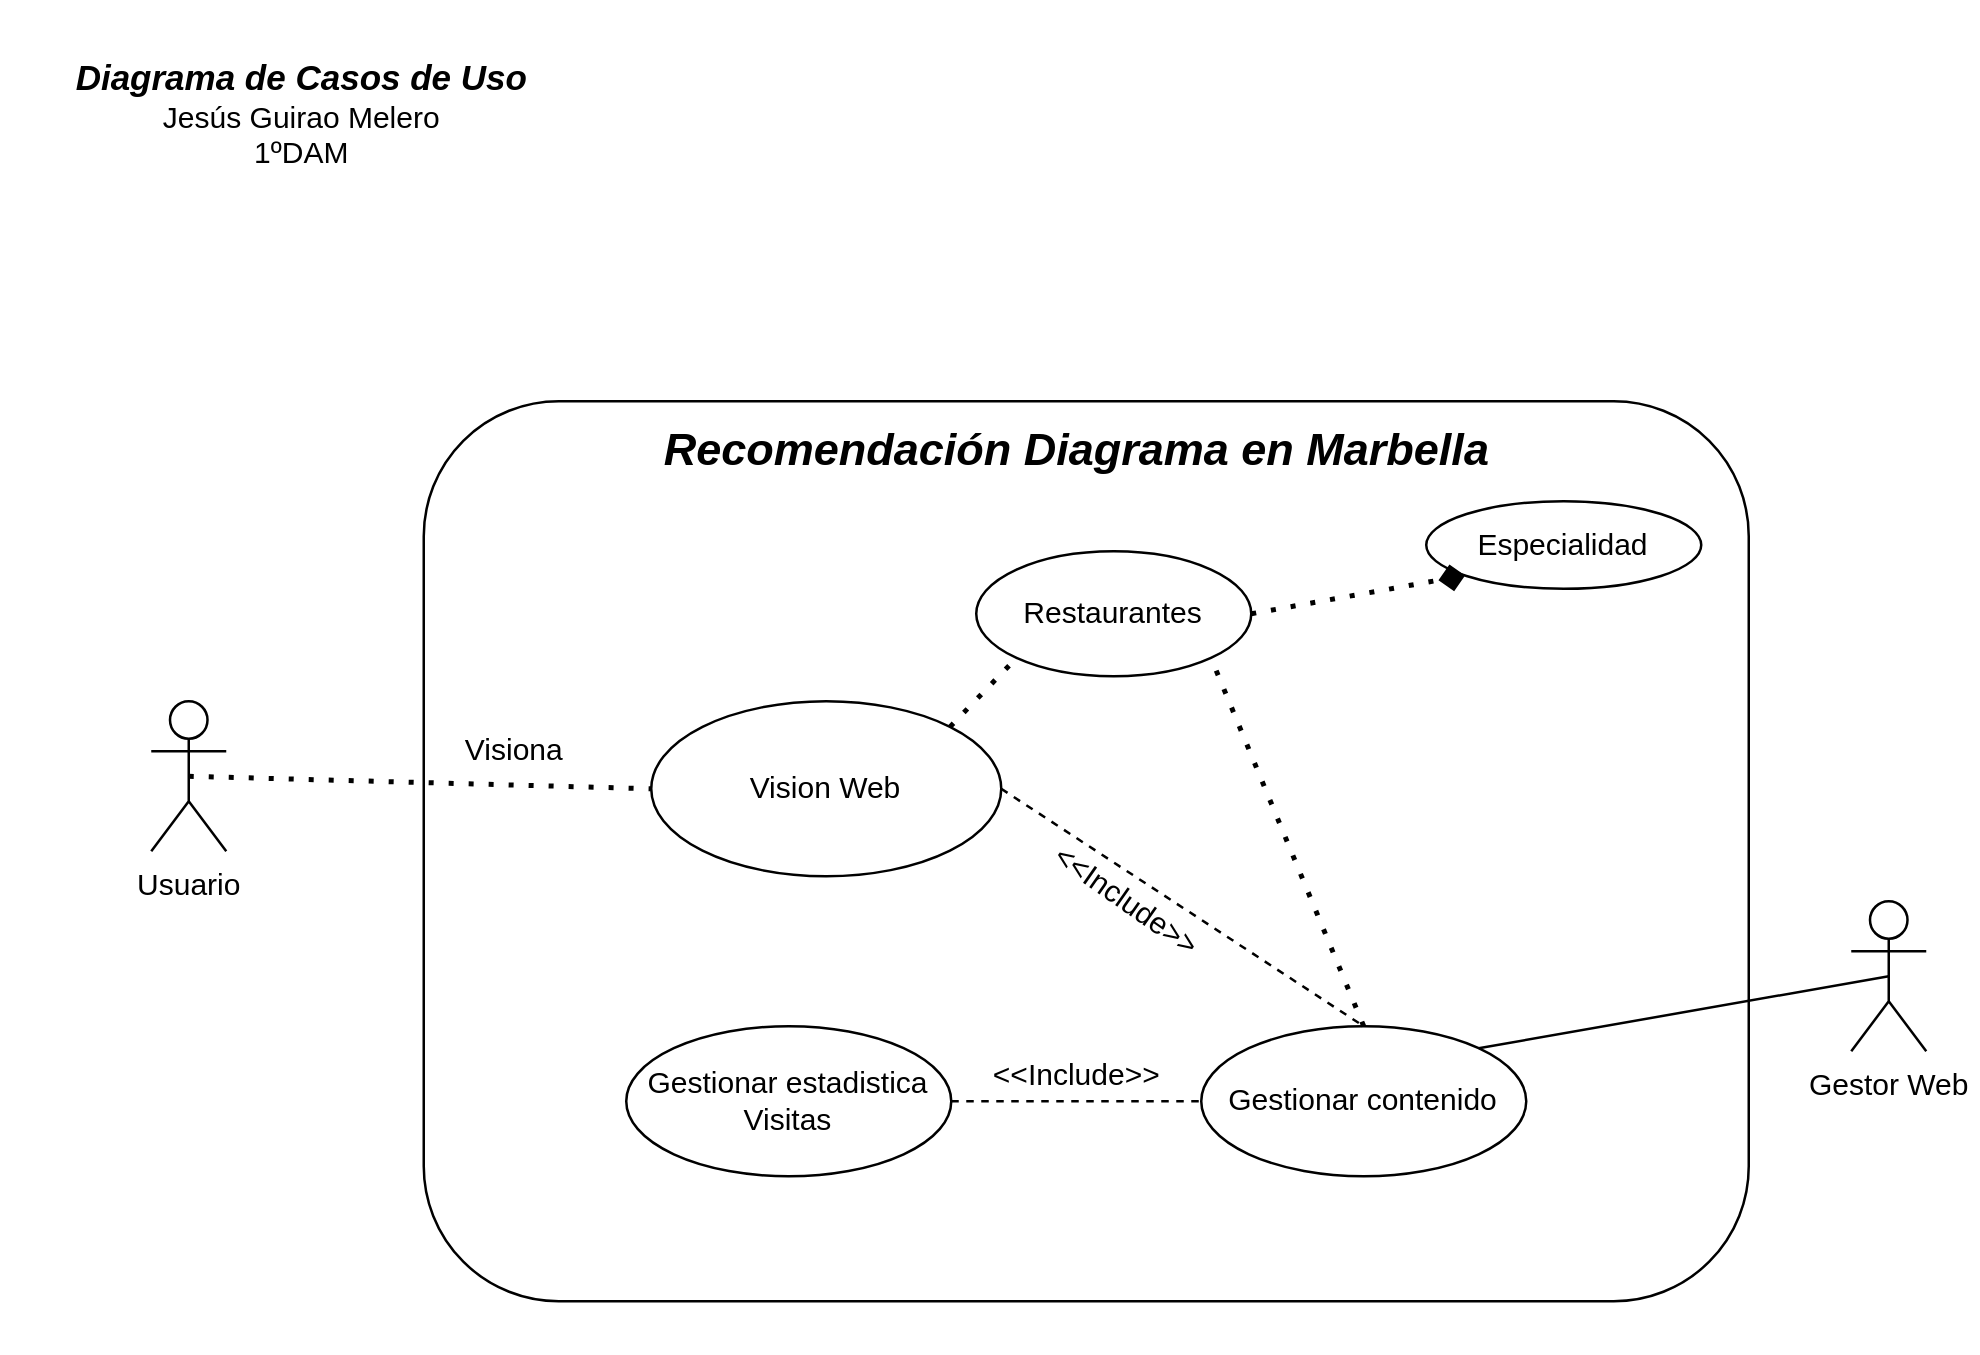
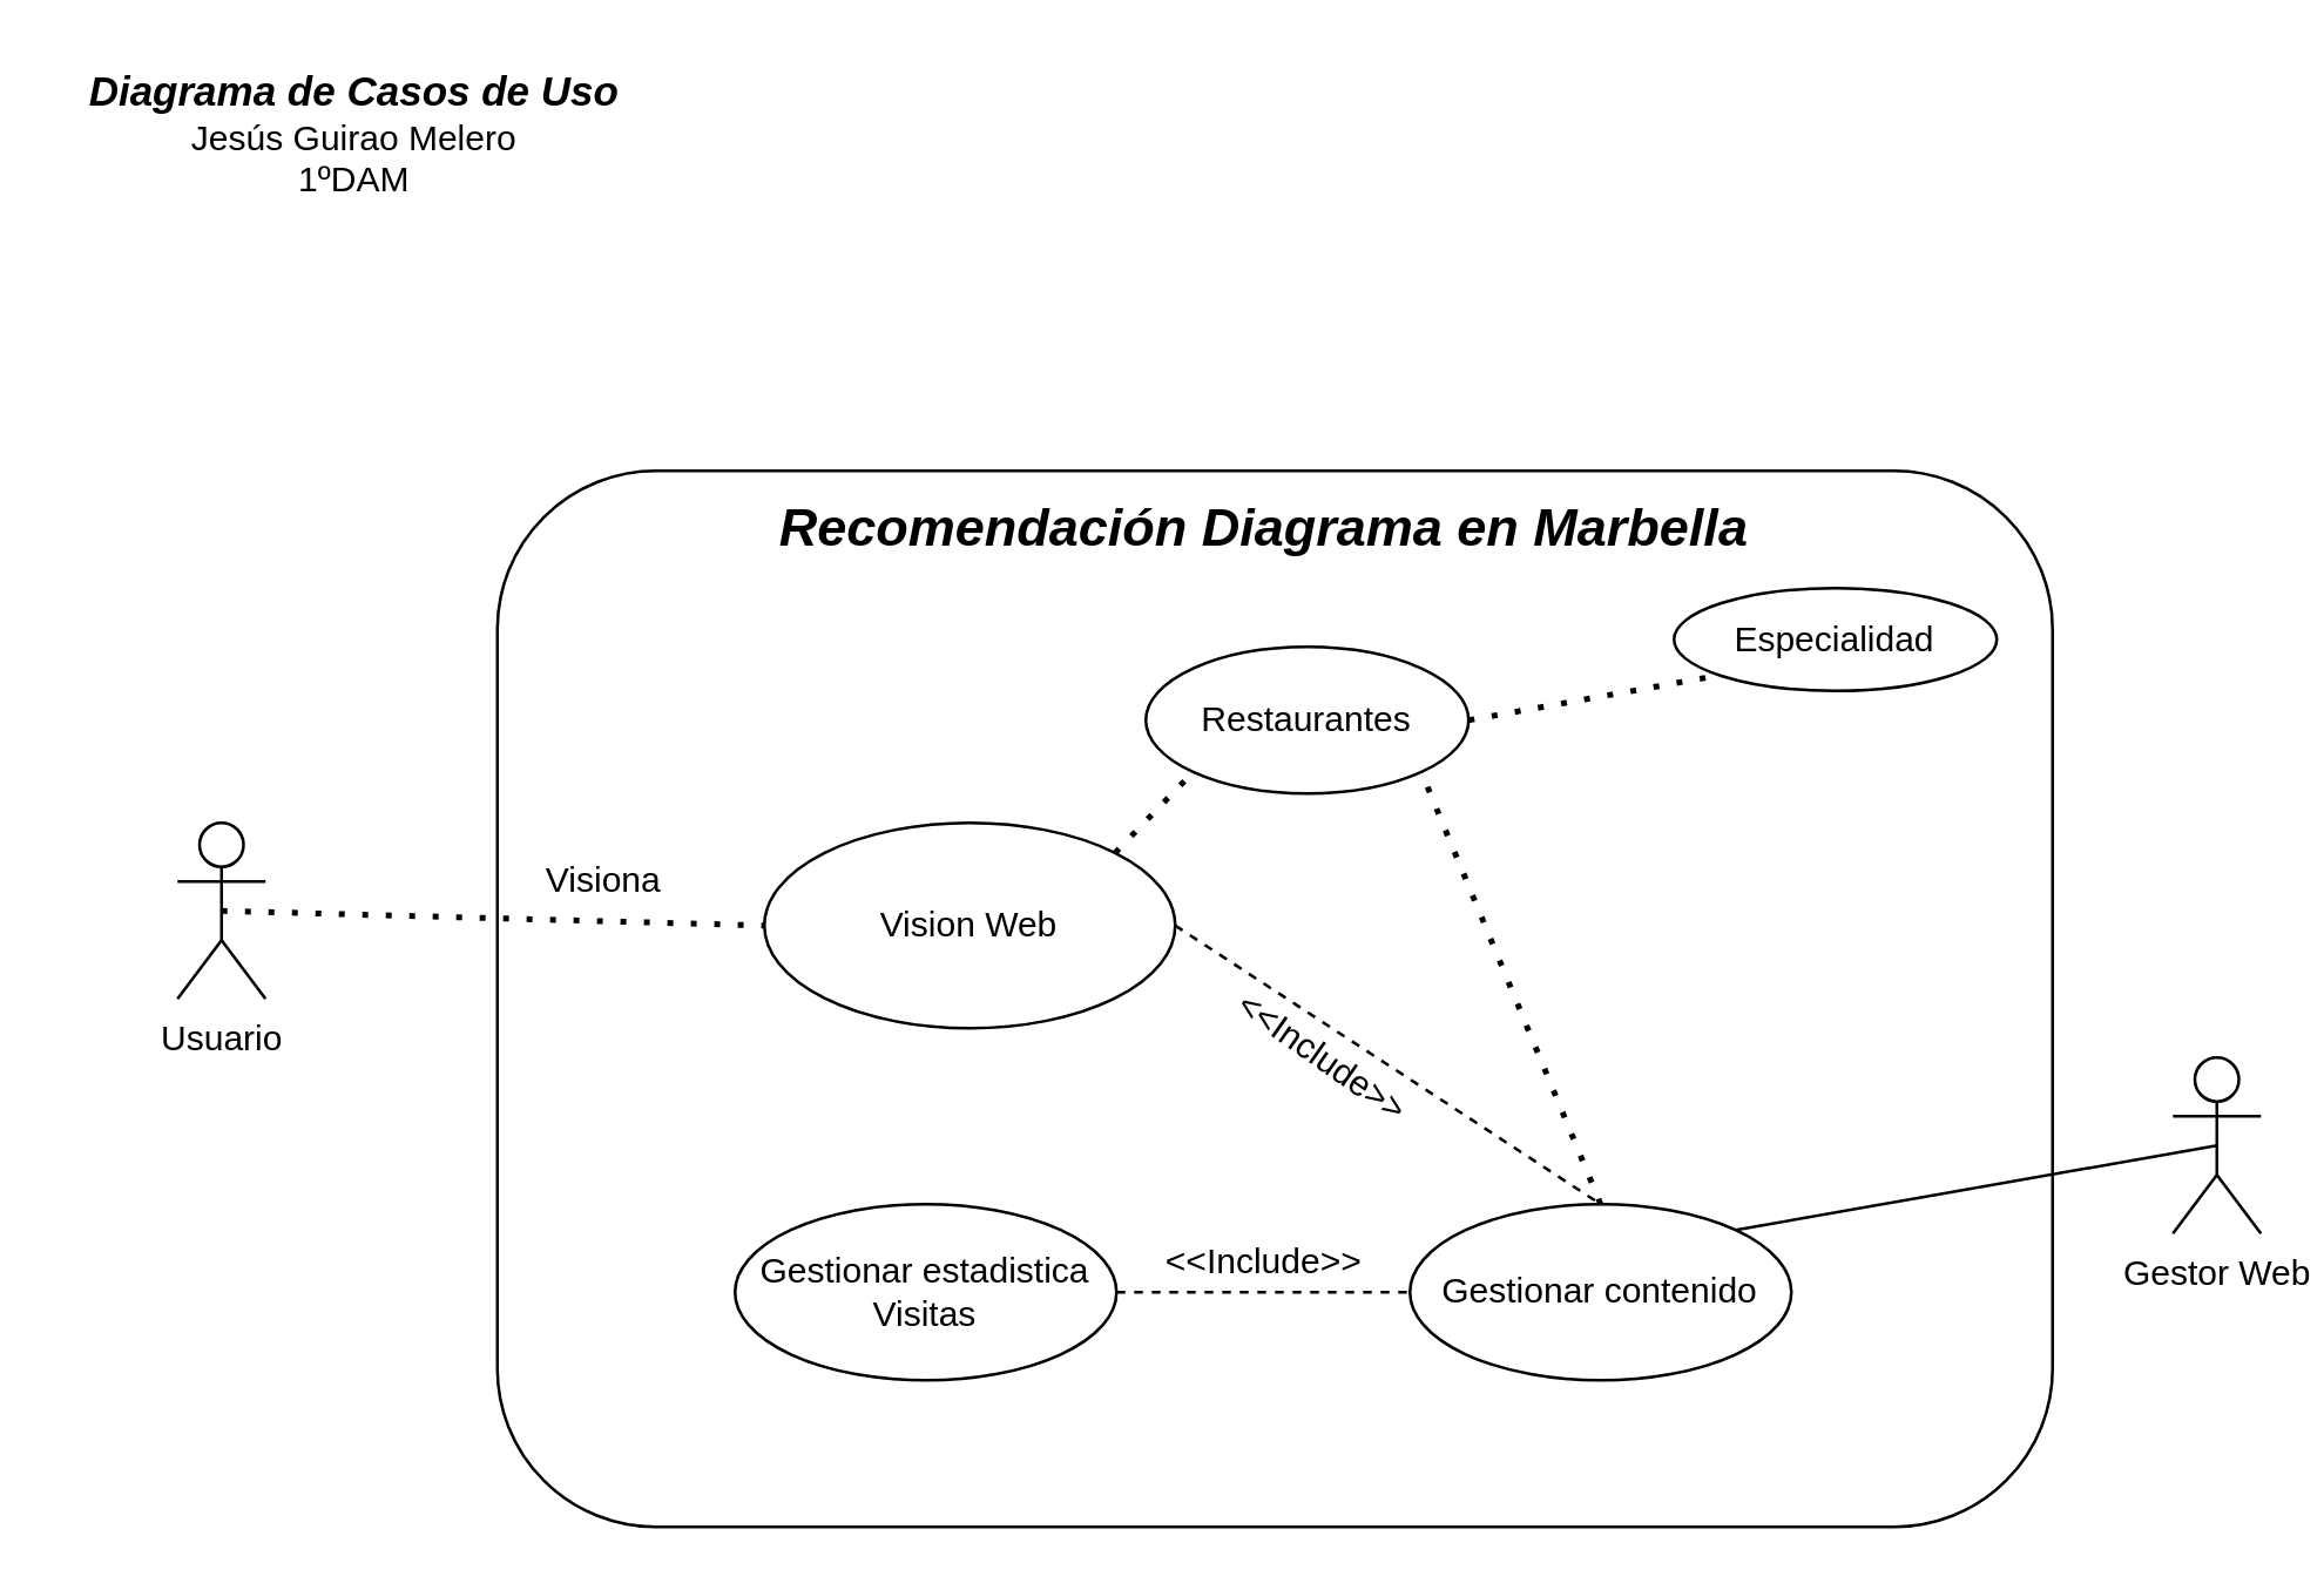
  <mxCell id="0" />
  <mxCell id="1" parent="0" />
  <mxCell id="2" value="" style="rounded=1;whiteSpace=wrap;html=1;fillColor=none;" vertex="1" parent="1"><mxGeometry x="169" y="160" width="530" height="360" as="geometry" /></mxCell>
  <mxCell id="3" value="Usuario" style="shape=umlActor;html=1;verticalLabelPosition=bottom;verticalAlign=top;align=center;fillColor=none;" vertex="1" parent="1"><mxGeometry x="60" y="280" width="30" height="60" as="geometry" /></mxCell>
  <mxCell id="4" value="Gestor Web" style="shape=umlActor;html=1;verticalLabelPosition=bottom;verticalAlign=top;align=center;fillColor=none;" vertex="1" parent="1"><mxGeometry x="740" y="360" width="30" height="60" as="geometry" /></mxCell>
  <mxCell id="5" value="Gestionar contenido" style="ellipse;whiteSpace=wrap;html=1;fillColor=none;" vertex="1" parent="1"><mxGeometry x="480" y="410" width="130" height="60" as="geometry" /></mxCell>
  <mxCell id="6" value="" style="endArrow=none;html=1;strokeWidth=1;exitX=1;exitY=0;exitDx=0;exitDy=0;entryX=0.5;entryY=0.5;entryDx=0;entryDy=0;entryPerimeter=0;" edge="1" parent="1" source="5" target="4"><mxGeometry width="50" height="50" relative="1" as="geometry"><mxPoint x="590" y="400" as="sourcePoint" /><mxPoint x="640" y="350" as="targetPoint" /></mxGeometry></mxCell>
  <mxCell id="7" value="Gestionar estadistica&lt;br&gt;Visitas" style="ellipse;whiteSpace=wrap;html=1;fillColor=none;" vertex="1" parent="1"><mxGeometry x="250" y="410" width="130" height="60" as="geometry" /></mxCell>
  <mxCell id="8" value="" style="endArrow=none;dashed=1;html=1;exitX=1;exitY=0.5;exitDx=0;exitDy=0;entryX=0;entryY=0.5;entryDx=0;entryDy=0;" edge="1" parent="1" source="7" target="5"><mxGeometry width="50" height="50" relative="1" as="geometry"><mxPoint x="410" y="450" as="sourcePoint" /><mxPoint x="460" y="400" as="targetPoint" /></mxGeometry></mxCell>
  <mxCell id="9" value="Vision Web" style="ellipse;whiteSpace=wrap;html=1;fillColor=none;" vertex="1" parent="1"><mxGeometry x="260" y="280" width="140" height="70" as="geometry" /></mxCell>
  <mxCell id="10" value="" style="endArrow=none;dashed=1;html=1;exitX=1;exitY=0.5;exitDx=0;exitDy=0;entryX=0.5;entryY=0;entryDx=0;entryDy=0;" edge="1" parent="1" source="9" target="5"><mxGeometry width="50" height="50" relative="1" as="geometry"><mxPoint x="470" y="370" as="sourcePoint" /><mxPoint x="520" y="320" as="targetPoint" /></mxGeometry></mxCell>
  <mxCell id="11" value="" style="endArrow=none;dashed=1;html=1;dashPattern=1 3;strokeWidth=2;entryX=0;entryY=0.5;entryDx=0;entryDy=0;exitX=0.5;exitY=0.5;exitDx=0;exitDy=0;exitPerimeter=0;" edge="1" parent="1" source="3" target="9"><mxGeometry width="50" height="50" relative="1" as="geometry"><mxPoint x="250" y="340" as="sourcePoint" /><mxPoint x="300" y="290" as="targetPoint" /></mxGeometry></mxCell>
  <mxCell id="12" value="Visiona" style="text;html=1;align=center;verticalAlign=middle;resizable=0;points=[];autosize=1;" vertex="1" parent="1"><mxGeometry x="180" y="290" width="50" height="20" as="geometry" /></mxCell>
  <mxCell id="13" value="&amp;lt;&amp;lt;Include&amp;gt;&amp;gt;" style="text;html=1;align=center;verticalAlign=middle;resizable=0;points=[];autosize=1;" vertex="1" parent="1"><mxGeometry x="390" y="420" width="80" height="20" as="geometry" /></mxCell>
  <mxCell id="14" value="&amp;lt;&amp;lt;Include&amp;gt;&amp;gt;" style="text;html=1;align=center;verticalAlign=middle;resizable=0;points=[];autosize=1;rotation=35;" vertex="1" parent="1"><mxGeometry x="410" y="350" width="80" height="20" as="geometry" /></mxCell>
  <mxCell id="15" value="&lt;font style=&quot;font-size: 18px&quot;&gt;&lt;b&gt;&lt;i&gt;Recomendación Diagrama en Marbella&lt;/i&gt;&lt;/b&gt;&lt;/font&gt;" style="text;html=1;align=center;verticalAlign=middle;resizable=0;points=[];autosize=1;" vertex="1" parent="1"><mxGeometry x="240" y="170" width="380" height="20" as="geometry" /></mxCell>
  <mxCell id="16" value="Restaurantes" style="ellipse;whiteSpace=wrap;html=1;fillColor=none;" vertex="1" parent="1"><mxGeometry x="390" y="220" width="110" height="50" as="geometry" /></mxCell>
  <mxCell id="17" value="Especialidad" style="ellipse;whiteSpace=wrap;html=1;fillColor=none;" vertex="1" parent="1"><mxGeometry x="570" y="200" width="110" height="35" as="geometry" /></mxCell>
  <mxCell id="18" value="" style="endArrow=none;dashed=1;html=1;dashPattern=1 3;strokeWidth=2;entryX=0;entryY=1;entryDx=0;entryDy=0;exitX=1;exitY=0;exitDx=0;exitDy=0;" edge="1" parent="1" source="9" target="16"><mxGeometry width="50" height="50" relative="1" as="geometry"><mxPoint x="310" y="270" as="sourcePoint" /><mxPoint x="360" y="220" as="targetPoint" /></mxGeometry></mxCell>
- <mxCell id="19" value="" style="endArrow=diamond;dashed=1;html=1;dashPattern=1 3;strokeWidth=2;entryX=0;entryY=1;entryDx=0;entryDy=0;exitX=1;exitY=0.5;exitDx=0;exitDy=0;" edge="1" parent="1" source="16" target="17"><mxGeometry width="50" height="50" relative="1" as="geometry"><mxPoint x="500" y="310" as="sourcePoint" /><mxPoint x="550" y="260" as="targetPoint" /></mxGeometry></mxCell>
+ <mxCell id="19" value="" style="endArrow=none;dashed=1;html=1;dashPattern=1 3;strokeWidth=2;entryX=0;entryY=1;entryDx=0;entryDy=0;exitX=1;exitY=0.5;exitDx=0;exitDy=0;" edge="1" parent="1" source="16" target="17"><mxGeometry width="50" height="50" relative="1" as="geometry"><mxPoint x="500" y="310" as="sourcePoint" /><mxPoint x="550" y="260" as="targetPoint" /></mxGeometry></mxCell>
  <mxCell id="20" value="" style="endArrow=none;dashed=1;html=1;dashPattern=1 3;strokeWidth=2;entryX=1;entryY=1;entryDx=0;entryDy=0;exitX=0.5;exitY=0;exitDx=0;exitDy=0;" edge="1" parent="1" source="5" target="16"><mxGeometry width="50" height="50" relative="1" as="geometry"><mxPoint x="530" y="370" as="sourcePoint" /><mxPoint x="580" y="320" as="targetPoint" /></mxGeometry></mxCell>
  <mxCell id="21" value="&lt;font style=&quot;font-size: 14px&quot;&gt;&lt;b&gt;&lt;i&gt;Diagrama de Casos de Uso&lt;/i&gt;&lt;/b&gt;&lt;/font&gt;&lt;br&gt;Jesús Guirao Melero&lt;br&gt;1ºDAM" style="text;html=1;align=center;verticalAlign=middle;resizable=0;points=[];autosize=1;" vertex="1" parent="1"><mxGeometry y="20" width="200" height="50" as="geometry" x="20" /></mxCell>
